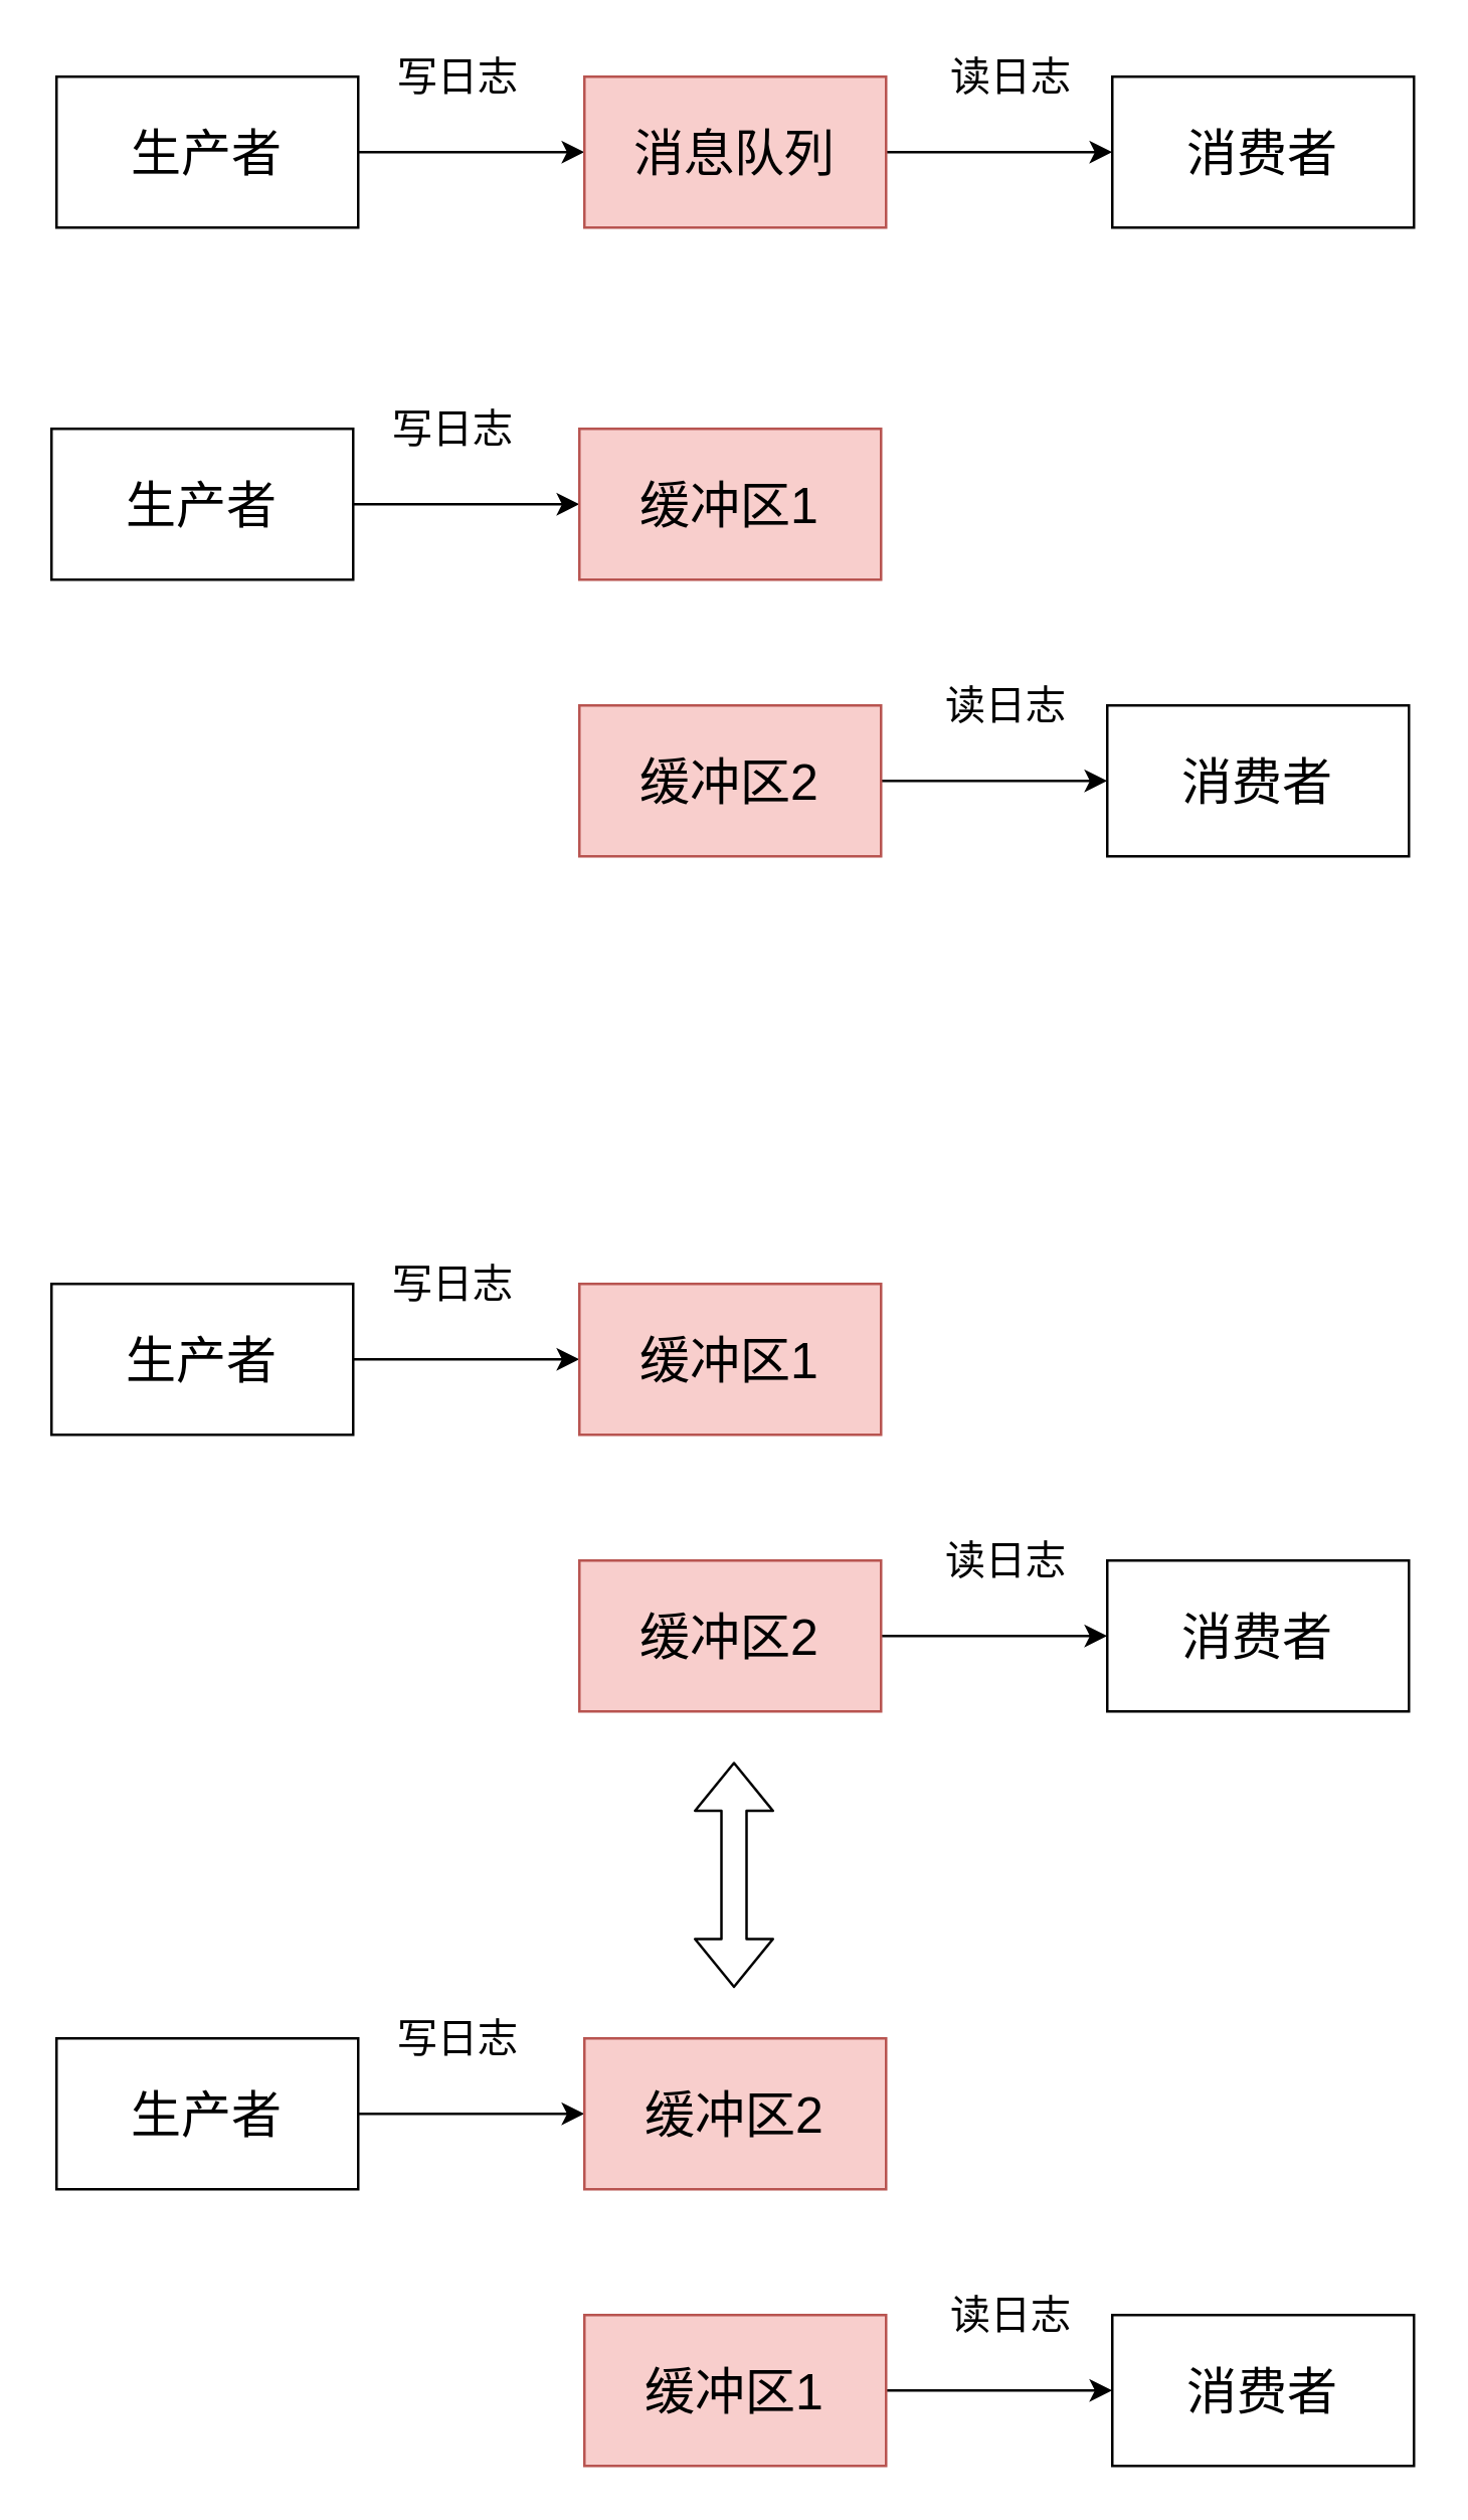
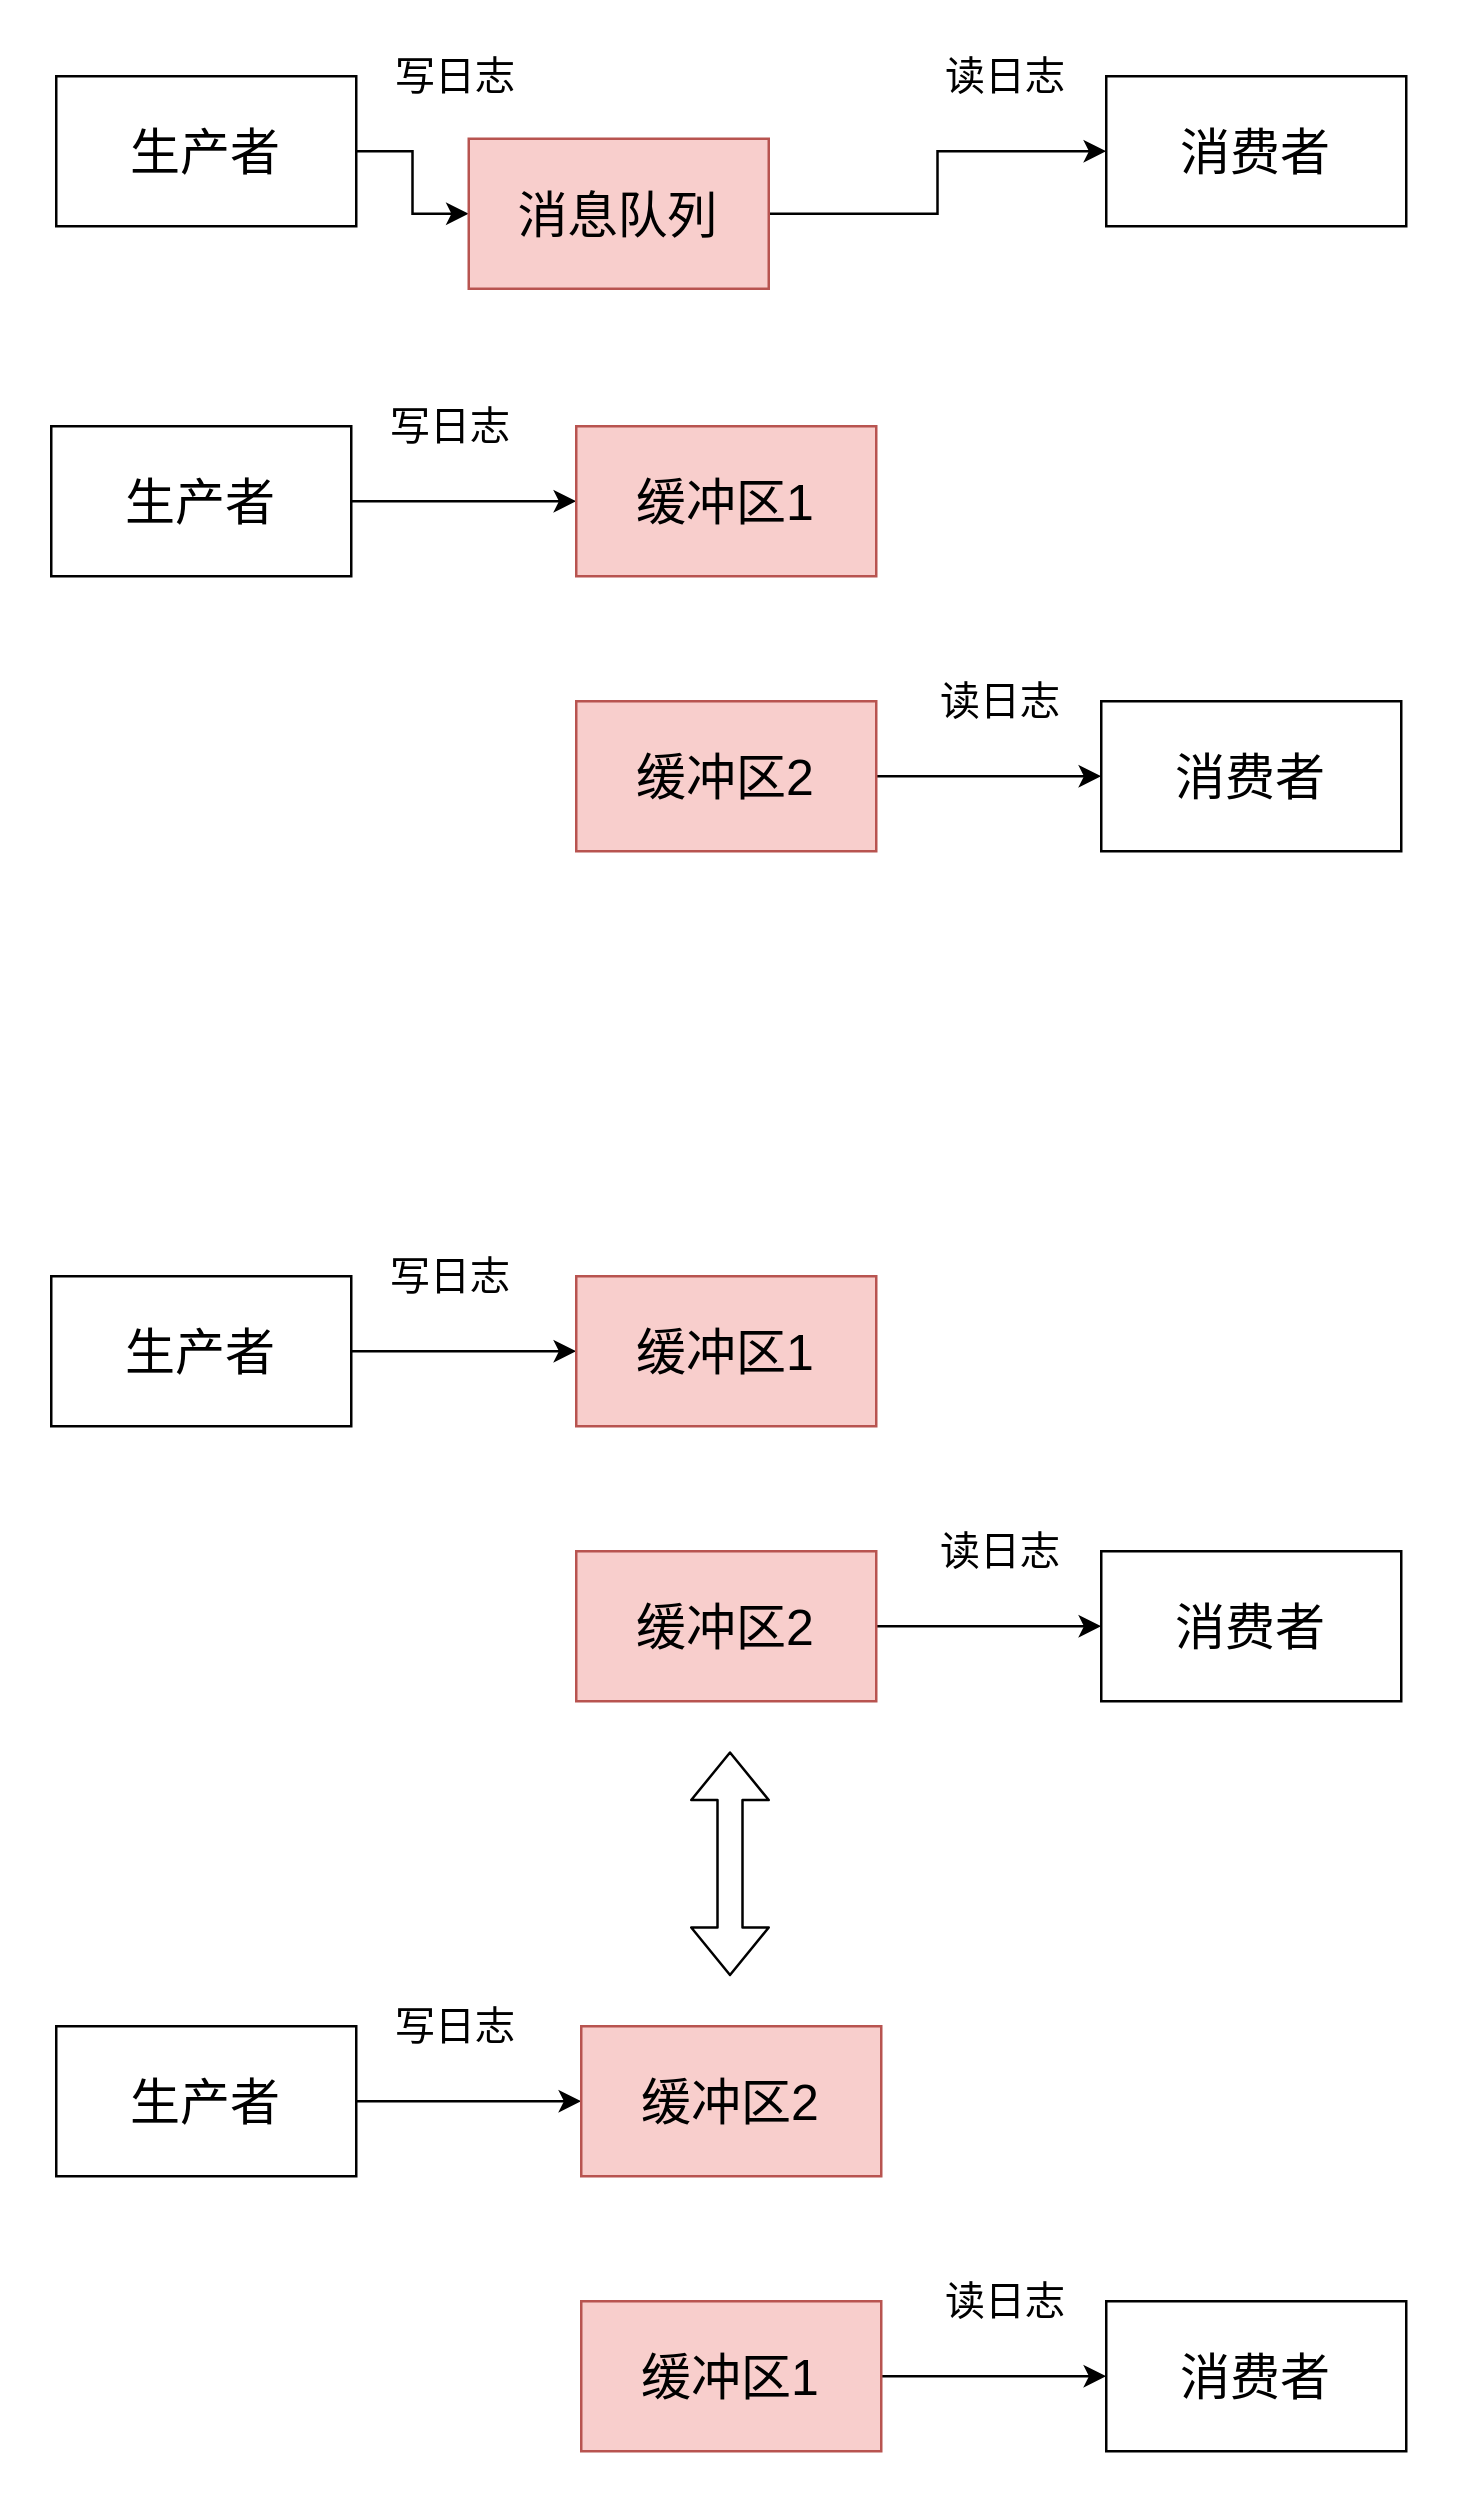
  <mxCell id="0" />
  <mxCell id="1" parent="0" />
  <mxCell id="2" value="" style="edgeStyle=orthogonalEdgeStyle;rounded=0;orthogonalLoop=1;jettySize=auto;html=1;" edge="1" parent="1" source="3" target="5"><mxGeometry relative="1" as="geometry" /></mxCell>
  <mxCell id="3" value="&lt;font style=&quot;font-size: 20px&quot;&gt;生产者&lt;/font&gt;" style="rounded=0;whiteSpace=wrap;html=1;" vertex="1" parent="1"><mxGeometry x="22" y="30" width="120" height="60" as="geometry" /></mxCell>
  <mxCell id="4" value="" style="edgeStyle=orthogonalEdgeStyle;rounded=0;orthogonalLoop=1;jettySize=auto;html=1;" edge="1" parent="1" source="5" target="6"><mxGeometry relative="1" as="geometry" /></mxCell>
- <mxCell id="5" value="&lt;font style=&quot;font-size: 20px&quot;&gt;消息队列&lt;/font&gt;" style="rounded=0;whiteSpace=wrap;html=1;fillColor=#f8cecc;strokeColor=#b85450;" vertex="1" parent="1"><mxGeometry x="232" y="30" width="120" height="60" as="geometry" /></mxCell>
+ <mxCell id="5" value="&lt;font style=&quot;font-size: 20px&quot;&gt;消息队列&lt;/font&gt;" style="rounded=0;whiteSpace=wrap;html=1;fillColor=#f8cecc;strokeColor=#b85450;" vertex="1" parent="1"><mxGeometry x="187" y="55" width="120" height="60" as="geometry" /></mxCell>
  <mxCell id="6" value="&lt;font style=&quot;font-size: 20px&quot;&gt;消费者&lt;/font&gt;" style="rounded=0;whiteSpace=wrap;html=1;" vertex="1" parent="1"><mxGeometry x="442" y="30" width="120" height="60" as="geometry" /></mxCell>
  <mxCell id="7" value="&lt;font style=&quot;font-size: 16px&quot;&gt;写日志&lt;/font&gt;" style="text;html=1;strokeColor=none;fillColor=none;align=center;verticalAlign=middle;whiteSpace=wrap;rounded=0;" vertex="1" parent="1"><mxGeometry x="152" y="20" width="60" height="20" as="geometry" /></mxCell>
  <mxCell id="8" value="&lt;font style=&quot;font-size: 16px&quot;&gt;读日志&lt;/font&gt;" style="text;html=1;strokeColor=none;fillColor=none;align=center;verticalAlign=middle;whiteSpace=wrap;rounded=0;" vertex="1" parent="1"><mxGeometry x="372" y="20" width="60" height="20" as="geometry" /></mxCell>
  <mxCell id="9" value="" style="edgeStyle=orthogonalEdgeStyle;rounded=0;orthogonalLoop=1;jettySize=auto;html=1;" edge="1" parent="1" source="10" target="11"><mxGeometry relative="1" as="geometry" /></mxCell>
  <mxCell id="10" value="&lt;font style=&quot;font-size: 20px&quot;&gt;生产者&lt;/font&gt;" style="rounded=0;whiteSpace=wrap;html=1;" vertex="1" parent="1"><mxGeometry x="20" y="170" width="120" height="60" as="geometry" /></mxCell>
  <mxCell id="11" value="&lt;font style=&quot;font-size: 20px&quot;&gt;缓冲区1&lt;/font&gt;" style="rounded=0;whiteSpace=wrap;html=1;fillColor=#f8cecc;strokeColor=#b85450;" vertex="1" parent="1"><mxGeometry x="230" y="170" width="120" height="60" as="geometry" /></mxCell>
  <mxCell id="12" value="&lt;font style=&quot;font-size: 16px&quot;&gt;写日志&lt;/font&gt;" style="text;html=1;strokeColor=none;fillColor=none;align=center;verticalAlign=middle;whiteSpace=wrap;rounded=0;" vertex="1" parent="1"><mxGeometry x="150" y="160" width="60" height="20" as="geometry" /></mxCell>
  <mxCell id="13" value="" style="edgeStyle=orthogonalEdgeStyle;rounded=0;orthogonalLoop=1;jettySize=auto;html=1;" edge="1" parent="1" source="14" target="15"><mxGeometry relative="1" as="geometry" /></mxCell>
  <mxCell id="14" value="&lt;font style=&quot;font-size: 20px&quot;&gt;缓冲区2&lt;/font&gt;" style="rounded=0;whiteSpace=wrap;html=1;fillColor=#f8cecc;strokeColor=#b85450;" vertex="1" parent="1"><mxGeometry x="230" y="280" width="120" height="60" as="geometry" /></mxCell>
  <mxCell id="15" value="&lt;font style=&quot;font-size: 20px&quot;&gt;消费者&lt;/font&gt;" style="rounded=0;whiteSpace=wrap;html=1;" vertex="1" parent="1"><mxGeometry x="440" y="280" width="120" height="60" as="geometry" /></mxCell>
  <mxCell id="16" value="&lt;font style=&quot;font-size: 16px&quot;&gt;读日志&lt;/font&gt;" style="text;html=1;strokeColor=none;fillColor=none;align=center;verticalAlign=middle;whiteSpace=wrap;rounded=0;" vertex="1" parent="1"><mxGeometry x="370" y="270" width="60" height="20" as="geometry" /></mxCell>
  <mxCell id="17" value="" style="edgeStyle=orthogonalEdgeStyle;rounded=0;orthogonalLoop=1;jettySize=auto;html=1;" edge="1" parent="1" source="18" target="19"><mxGeometry relative="1" as="geometry" /></mxCell>
  <mxCell id="18" value="&lt;font style=&quot;font-size: 20px&quot;&gt;生产者&lt;/font&gt;" style="rounded=0;whiteSpace=wrap;html=1;" vertex="1" parent="1"><mxGeometry x="20" y="510" width="120" height="60" as="geometry" /></mxCell>
  <mxCell id="19" value="&lt;font style=&quot;font-size: 20px&quot;&gt;缓冲区1&lt;/font&gt;" style="rounded=0;whiteSpace=wrap;html=1;fillColor=#f8cecc;strokeColor=#b85450;" vertex="1" parent="1"><mxGeometry x="230" y="510" width="120" height="60" as="geometry" /></mxCell>
  <mxCell id="20" value="&lt;font style=&quot;font-size: 16px&quot;&gt;写日志&lt;/font&gt;" style="text;html=1;strokeColor=none;fillColor=none;align=center;verticalAlign=middle;whiteSpace=wrap;rounded=0;" vertex="1" parent="1"><mxGeometry x="150" y="500" width="60" height="20" as="geometry" /></mxCell>
  <mxCell id="21" value="" style="edgeStyle=orthogonalEdgeStyle;rounded=0;orthogonalLoop=1;jettySize=auto;html=1;" edge="1" parent="1" source="22" target="23"><mxGeometry relative="1" as="geometry" /></mxCell>
  <mxCell id="22" value="&lt;font style=&quot;font-size: 20px&quot;&gt;缓冲区2&lt;/font&gt;" style="rounded=0;whiteSpace=wrap;html=1;fillColor=#f8cecc;strokeColor=#b85450;" vertex="1" parent="1"><mxGeometry x="230" y="620" width="120" height="60" as="geometry" /></mxCell>
  <mxCell id="23" value="&lt;font style=&quot;font-size: 20px&quot;&gt;消费者&lt;/font&gt;" style="rounded=0;whiteSpace=wrap;html=1;" vertex="1" parent="1"><mxGeometry x="440" y="620" width="120" height="60" as="geometry" /></mxCell>
  <mxCell id="24" value="&lt;font style=&quot;font-size: 16px&quot;&gt;读日志&lt;/font&gt;" style="text;html=1;strokeColor=none;fillColor=none;align=center;verticalAlign=middle;whiteSpace=wrap;rounded=0;" vertex="1" parent="1"><mxGeometry x="370" y="610" width="60" height="20" as="geometry" /></mxCell>
  <mxCell id="25" value="" style="edgeStyle=orthogonalEdgeStyle;rounded=0;orthogonalLoop=1;jettySize=auto;html=1;" edge="1" parent="1" source="26" target="27"><mxGeometry relative="1" as="geometry" /></mxCell>
  <mxCell id="26" value="&lt;font style=&quot;font-size: 20px&quot;&gt;生产者&lt;/font&gt;" style="rounded=0;whiteSpace=wrap;html=1;" vertex="1" parent="1"><mxGeometry x="22" y="810" width="120" height="60" as="geometry" /></mxCell>
  <mxCell id="27" value="&lt;font style=&quot;font-size: 20px&quot;&gt;缓冲区2&lt;/font&gt;" style="rounded=0;whiteSpace=wrap;html=1;fillColor=#f8cecc;strokeColor=#b85450;" vertex="1" parent="1"><mxGeometry x="232" y="810" width="120" height="60" as="geometry" /></mxCell>
  <mxCell id="28" value="&lt;font style=&quot;font-size: 16px&quot;&gt;写日志&lt;/font&gt;" style="text;html=1;strokeColor=none;fillColor=none;align=center;verticalAlign=middle;whiteSpace=wrap;rounded=0;" vertex="1" parent="1"><mxGeometry x="152" y="800" width="60" height="20" as="geometry" /></mxCell>
  <mxCell id="29" value="" style="edgeStyle=orthogonalEdgeStyle;rounded=0;orthogonalLoop=1;jettySize=auto;html=1;" edge="1" parent="1" source="30" target="31"><mxGeometry relative="1" as="geometry" /></mxCell>
  <mxCell id="30" value="&lt;font style=&quot;font-size: 20px&quot;&gt;缓冲区1&lt;/font&gt;" style="rounded=0;whiteSpace=wrap;html=1;fillColor=#f8cecc;strokeColor=#b85450;" vertex="1" parent="1"><mxGeometry x="232" y="920" width="120" height="60" as="geometry" /></mxCell>
  <mxCell id="31" value="&lt;font style=&quot;font-size: 20px&quot;&gt;消费者&lt;/font&gt;" style="rounded=0;whiteSpace=wrap;html=1;" vertex="1" parent="1"><mxGeometry x="442" y="920" width="120" height="60" as="geometry" /></mxCell>
  <mxCell id="32" value="&lt;font style=&quot;font-size: 16px&quot;&gt;读日志&lt;/font&gt;" style="text;html=1;strokeColor=none;fillColor=none;align=center;verticalAlign=middle;whiteSpace=wrap;rounded=0;" vertex="1" parent="1"><mxGeometry x="372" y="910" width="60" height="20" as="geometry" /></mxCell>
  <mxCell id="33" value="" style="shape=flexArrow;endArrow=classic;startArrow=classic;html=1;" edge="1" parent="1"><mxGeometry width="100" height="100" relative="1" as="geometry"><mxPoint x="291.5" y="790" as="sourcePoint" /><mxPoint x="291.5" y="700" as="targetPoint" /></mxGeometry></mxCell>
